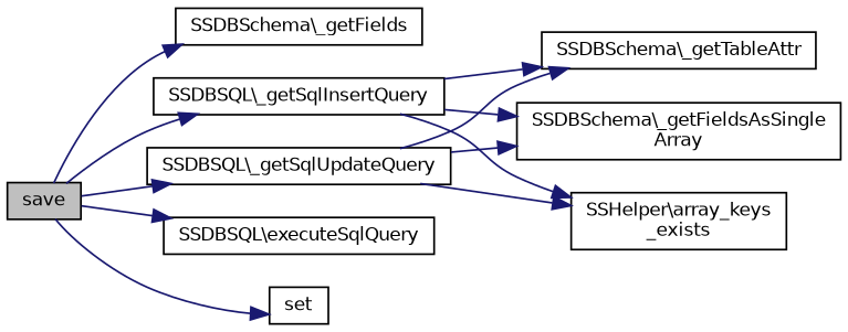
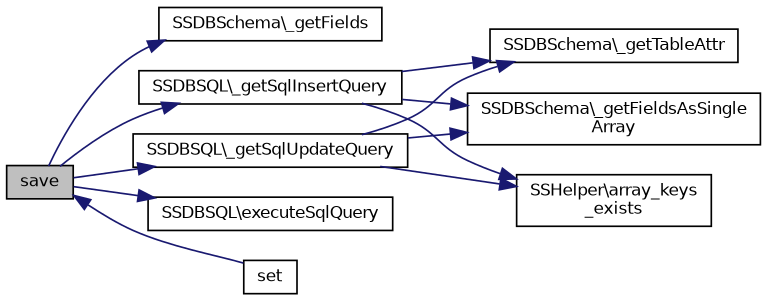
  digraph {
    rankdir=LR
    node [color=black fillcolor=white fontname=Helvetica fontsize=10 shape=record style=filled]
    edge [color=midnightblue fontname=Helvetica fontsize=10 labelfontname=Helvetica labelfontsize=10 style=solid]
    n1 [fillcolor=grey75 fontcolor=black height=0.2 label=save width=0.4]
    n2 [height=0.2 label="SSDBSchema\\_getFields" width=0.4]
    n3 [height=0.2 label="SSDBSQL\\_getSqlUpdateQuery" width=0.4]
    n4 [height=0.2 label="SSDBSQL\\executeSqlQuery" width=0.4]
    n5 [height=0.2 label="SSDBSQL\\_getSqlInsertQuery" width=0.4]
    n6 [height=0.2 label=set width=0.4]
    n7 [height=0.2 label="SSDBSchema\\_getTableAttr" width=0.4]
    n8 [height=0.2 label="SSDBSchema\\_getFieldsAsSingle\lArray" width=0.4]
    n9 [height=0.2 label="SSHelper\\array_keys\l_exists" width=0.4]
    n1 -> n2
    n1 -> n3
    n1 -> n4
    n1 -> n5
-   n1 -> n6
+   n6 -> n1
    n3 -> n7
    n3 -> n8
    n3 -> n9
    n5 -> n7
    n5 -> n8
    n5 -> n9
  }
